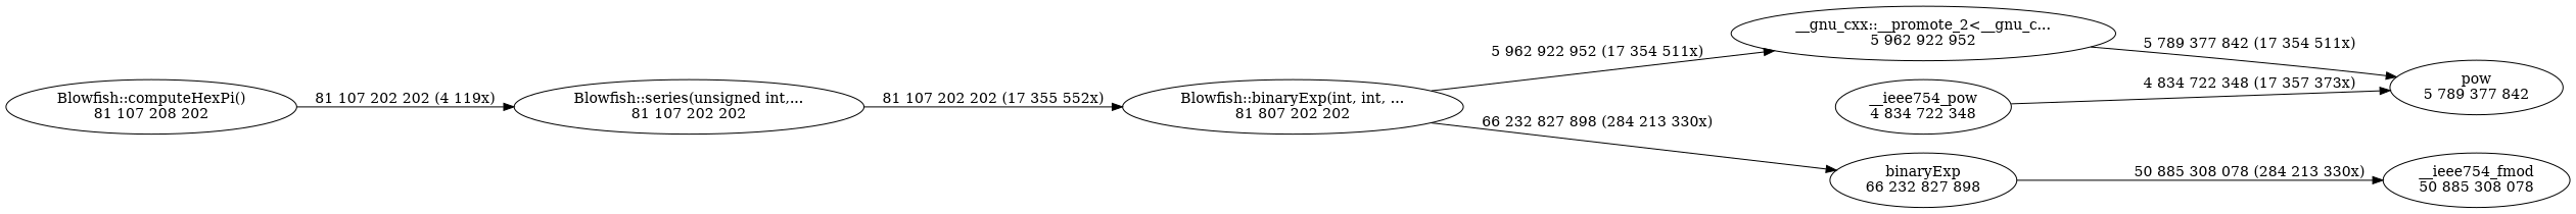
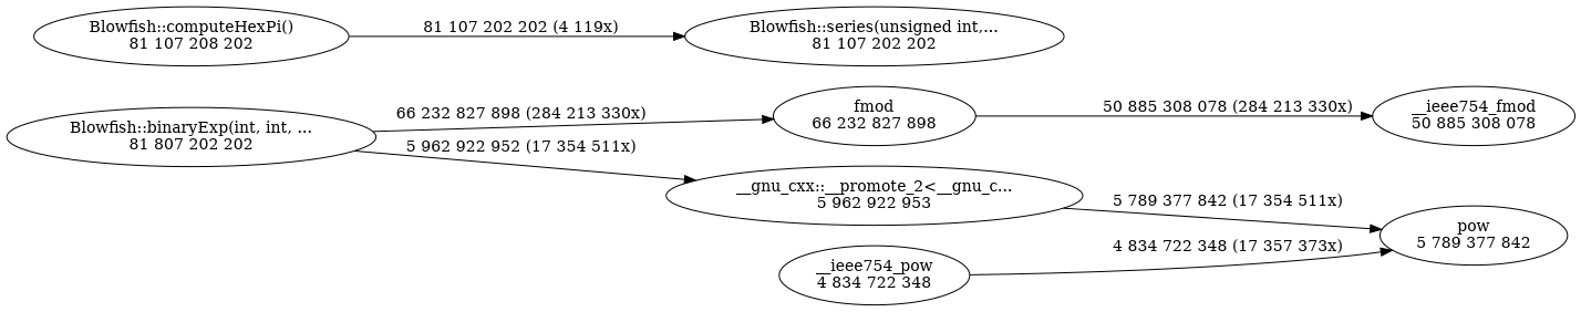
  digraph {
    rankdir=LR
    edge [weight=3]
-   n1 [label="binaryExp\n66 232 827 898"]
+   n1 [label="fmod\n66 232 827 898"]
    n2 [label="__ieee754_fmod\n50 885 308 078"]
    n3 [label="pow\n5 789 377 842"]
    n4 [label="__ieee754_pow\n4 834 722 348"]
    n5 [label="Blowfish::series(unsigned int,...\n81 107 202 202"]
    n6 [label="Blowfish::binaryExp(int, int, ...\n81 807 202 202"]
-   n7 [label="__gnu_cxx::__promote_2<__gnu_c...\n5 962 922 952"]
+   n7 [label="__gnu_cxx::__promote_2<__gnu_c...\n5 962 922 953"]
    n8 [label="Blowfish::computeHexPi()\n81 107 208 202"]
    n1 -> n2 [label="50 885 308 078 (284 213 330x)"]
    n4 -> n3 [label="4 834 722 348 (17 357 373x)"]
-   n5 -> n6 [label="81 107 202 202 (17 355 552x)"]
    n6 -> n1 [label="66 232 827 898 (284 213 330x)"]
    n6 -> n7 [label="5 962 922 952 (17 354 511x)"]
    n7 -> n3 [label="5 789 377 842 (17 354 511x)"]
    n8 -> n5 [label="81 107 202 202 (4 119x)"]
  }
